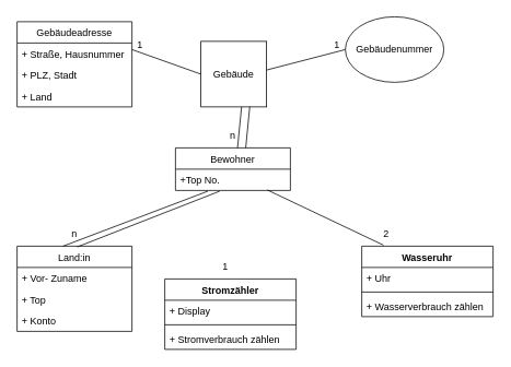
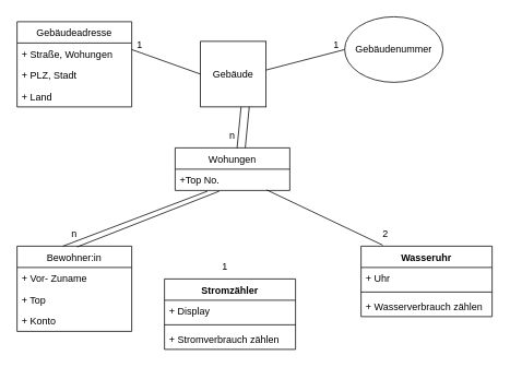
  <mxCell id="0" />
  <mxCell id="1" parent="0" />
  <mxCell id="2" value="" style="whiteSpace=wrap;html=1;aspect=fixed;" vertex="1" parent="1"><mxGeometry x="244" y="50" width="80" height="80" as="geometry" /></mxCell>
  <mxCell id="3" value="Gebäude" style="text;html=1;strokeColor=none;fillColor=none;align=center;verticalAlign=middle;whiteSpace=wrap;rounded=0;" vertex="1" parent="1"><mxGeometry x="254" y="75" width="60" height="30" as="geometry" /></mxCell>
  <mxCell id="4" value="Gebäudenummer" style="ellipse;whiteSpace=wrap;html=1;" vertex="1" parent="1"><mxGeometry x="420" y="20" width="120" height="80" as="geometry" /></mxCell>
  <mxCell id="5" value="" style="endArrow=none;html=1;rounded=0;entryX=0;entryY=0.5;entryDx=0;entryDy=0;" edge="1" parent="1" target="4"><mxGeometry width="50" height="50" relative="1" as="geometry"><mxPoint x="324" y="85" as="sourcePoint" /><mxPoint x="374" y="35" as="targetPoint" /></mxGeometry></mxCell>
  <mxCell id="6" value="" style="endArrow=none;html=1;rounded=0;exitX=0;exitY=0.5;exitDx=0;exitDy=0;entryX=1;entryY=0.5;entryDx=0;entryDy=0;" edge="1" parent="1" source="2"><mxGeometry width="50" height="50" relative="1" as="geometry"><mxPoint x="334" y="95" as="sourcePoint" /><mxPoint x="160" y="60" as="targetPoint" /></mxGeometry></mxCell>
  <mxCell id="7" value="1" style="text;html=1;strokeColor=none;fillColor=none;align=center;verticalAlign=middle;whiteSpace=wrap;rounded=0;" vertex="1" parent="1"><mxGeometry x="380" y="40" width="60" height="30" as="geometry" /></mxCell>
  <mxCell id="8" value="1" style="text;html=1;strokeColor=none;fillColor=none;align=center;verticalAlign=middle;whiteSpace=wrap;rounded=0;" vertex="1" parent="1"><mxGeometry x="140" y="40" width="60" height="30" as="geometry" /></mxCell>
  <mxCell id="9" value="Gebäudeadresse" style="swimlane;fontStyle=0;childLayout=stackLayout;horizontal=1;startSize=26;fillColor=none;horizontalStack=0;resizeParent=1;resizeParentMax=0;resizeLast=0;collapsible=1;marginBottom=0;" vertex="1" parent="1"><mxGeometry x="20" y="26" width="140" height="104" as="geometry" /></mxCell>
- <mxCell id="10" value="+ Straße, Hausnummer" style="text;strokeColor=none;fillColor=none;align=left;verticalAlign=top;spacingLeft=4;spacingRight=4;overflow=hidden;rotatable=0;points=[[0,0.5],[1,0.5]];portConstraint=eastwest;" vertex="1" parent="9"><mxGeometry y="26" width="140" height="26" as="geometry" /></mxCell>
+ <mxCell id="10" value="+ Straße, Wohungen" style="text;strokeColor=none;fillColor=none;align=left;verticalAlign=top;spacingLeft=4;spacingRight=4;overflow=hidden;rotatable=0;points=[[0,0.5],[1,0.5]];portConstraint=eastwest;" vertex="1" parent="9"><mxGeometry y="26" width="140" height="26" as="geometry" /></mxCell>
  <mxCell id="11" value="+ PLZ, Stadt" style="text;strokeColor=none;fillColor=none;align=left;verticalAlign=top;spacingLeft=4;spacingRight=4;overflow=hidden;rotatable=0;points=[[0,0.5],[1,0.5]];portConstraint=eastwest;" vertex="1" parent="9"><mxGeometry y="52" width="140" height="26" as="geometry" /></mxCell>
  <mxCell id="12" value="+ Land" style="text;strokeColor=none;fillColor=none;align=left;verticalAlign=top;spacingLeft=4;spacingRight=4;overflow=hidden;rotatable=0;points=[[0,0.5],[1,0.5]];portConstraint=eastwest;" vertex="1" parent="9"><mxGeometry y="78" width="140" height="26" as="geometry" /></mxCell>
- <mxCell id="13" value="Bewohner" style="swimlane;fontStyle=0;childLayout=stackLayout;horizontal=1;startSize=26;fillColor=none;horizontalStack=0;resizeParent=1;resizeParentMax=0;resizeLast=0;collapsible=1;marginBottom=0;" vertex="1" parent="1"><mxGeometry x="213" y="180" width="140" height="52" as="geometry" /></mxCell>
+ <mxCell id="13" value="Wohungen" style="swimlane;fontStyle=0;childLayout=stackLayout;horizontal=1;startSize=26;fillColor=none;horizontalStack=0;resizeParent=1;resizeParentMax=0;resizeLast=0;collapsible=1;marginBottom=0;" vertex="1" parent="1"><mxGeometry x="213" y="180" width="140" height="52" as="geometry" /></mxCell>
  <mxCell id="14" value="+Top No." style="text;strokeColor=none;fillColor=none;align=left;verticalAlign=top;spacingLeft=4;spacingRight=4;overflow=hidden;rotatable=0;points=[[0,0.5],[1,0.5]];portConstraint=eastwest;" vertex="1" parent="13"><mxGeometry y="26" width="140" height="26" as="geometry" /></mxCell>
  <mxCell id="15" value="" style="endArrow=none;html=1;rounded=0;entryX=0.54;entryY=0.005;entryDx=0;entryDy=0;exitX=0.619;exitY=1.001;exitDx=0;exitDy=0;entryPerimeter=0;exitPerimeter=0;" edge="1" parent="1" source="2" target="13"><mxGeometry width="50" height="50" relative="1" as="geometry"><mxPoint x="250" y="120" as="sourcePoint" /><mxPoint x="160" y="191" as="targetPoint" /></mxGeometry></mxCell>
  <mxCell id="16" value="n" style="text;html=1;strokeColor=none;fillColor=none;align=center;verticalAlign=middle;whiteSpace=wrap;rounded=0;" vertex="1" parent="1"><mxGeometry x="275" y="160" width="16" height="10" as="geometry" /></mxCell>
- <mxCell id="17" value="Land:in" style="swimlane;fontStyle=0;childLayout=stackLayout;horizontal=1;startSize=26;fillColor=none;horizontalStack=0;resizeParent=1;resizeParentMax=0;resizeLast=0;collapsible=1;marginBottom=0;" vertex="1" parent="1"><mxGeometry x="20" y="300" width="140" height="104" as="geometry" /></mxCell>
+ <mxCell id="17" value="Bewohner:in" style="swimlane;fontStyle=0;childLayout=stackLayout;horizontal=1;startSize=26;fillColor=none;horizontalStack=0;resizeParent=1;resizeParentMax=0;resizeLast=0;collapsible=1;marginBottom=0;" vertex="1" parent="1"><mxGeometry x="20" y="300" width="140" height="104" as="geometry" /></mxCell>
  <mxCell id="18" value="+ Vor- Zuname" style="text;strokeColor=none;fillColor=none;align=left;verticalAlign=top;spacingLeft=4;spacingRight=4;overflow=hidden;rotatable=0;points=[[0,0.5],[1,0.5]];portConstraint=eastwest;" vertex="1" parent="17"><mxGeometry y="26" width="140" height="26" as="geometry" /></mxCell>
  <mxCell id="19" value="+ Top" style="text;strokeColor=none;fillColor=none;align=left;verticalAlign=top;spacingLeft=4;spacingRight=4;overflow=hidden;rotatable=0;points=[[0,0.5],[1,0.5]];portConstraint=eastwest;" vertex="1" parent="17"><mxGeometry y="52" width="140" height="26" as="geometry" /></mxCell>
  <mxCell id="20" value="+ Konto" style="text;strokeColor=none;fillColor=none;align=left;verticalAlign=top;spacingLeft=4;spacingRight=4;overflow=hidden;rotatable=0;points=[[0,0.5],[1,0.5]];portConstraint=eastwest;" vertex="1" parent="17"><mxGeometry y="78" width="140" height="26" as="geometry" /></mxCell>
  <mxCell id="21" value="" style="endArrow=none;html=1;rounded=0;entryX=1;entryY=0.5;entryDx=0;entryDy=0;exitX=0.282;exitY=1.034;exitDx=0;exitDy=0;exitPerimeter=0;" edge="1" parent="1" source="14"><mxGeometry width="50" height="50" relative="1" as="geometry"><mxPoint x="250" y="230" as="sourcePoint" /><mxPoint x="76" y="300" as="targetPoint" /></mxGeometry></mxCell>
  <mxCell id="22" value="n" style="text;html=1;strokeColor=none;fillColor=none;align=center;verticalAlign=middle;whiteSpace=wrap;rounded=0;" vertex="1" parent="1"><mxGeometry x="60" y="270" width="60" height="30" as="geometry" /></mxCell>
  <mxCell id="23" value="Stromzähler" style="swimlane;fontStyle=1;align=center;verticalAlign=top;childLayout=stackLayout;horizontal=1;startSize=26;horizontalStack=0;resizeParent=1;resizeParentMax=0;resizeLast=0;collapsible=1;marginBottom=0;" vertex="1" parent="1"><mxGeometry x="200" y="340" width="160" height="86" as="geometry" /></mxCell>
  <mxCell id="24" value="+ Display" style="text;strokeColor=none;fillColor=none;align=left;verticalAlign=top;spacingLeft=4;spacingRight=4;overflow=hidden;rotatable=0;points=[[0,0.5],[1,0.5]];portConstraint=eastwest;" vertex="1" parent="23"><mxGeometry y="26" width="160" height="26" as="geometry" /></mxCell>
  <mxCell id="25" value="" style="line;strokeWidth=1;fillColor=none;align=left;verticalAlign=middle;spacingTop=-1;spacingLeft=3;spacingRight=3;rotatable=0;labelPosition=right;points=[];portConstraint=eastwest;" vertex="1" parent="23"><mxGeometry y="52" width="160" height="8" as="geometry" /></mxCell>
  <mxCell id="26" value="+ Stromverbrauch zählen" style="text;strokeColor=none;fillColor=none;align=left;verticalAlign=top;spacingLeft=4;spacingRight=4;overflow=hidden;rotatable=0;points=[[0,0.5],[1,0.5]];portConstraint=eastwest;" vertex="1" parent="23"><mxGeometry y="60" width="160" height="26" as="geometry" /></mxCell>
  <mxCell id="27" value="1" style="text;html=1;strokeColor=none;fillColor=none;align=center;verticalAlign=middle;whiteSpace=wrap;rounded=0;" vertex="1" parent="1"><mxGeometry x="264" y="320" width="20" height="10" as="geometry" /></mxCell>
  <mxCell id="28" value="Wasseruhr" style="swimlane;fontStyle=1;align=center;verticalAlign=top;childLayout=stackLayout;horizontal=1;startSize=26;horizontalStack=0;resizeParent=1;resizeParentMax=0;resizeLast=0;collapsible=1;marginBottom=0;" vertex="1" parent="1"><mxGeometry x="440" y="300" width="160" height="86" as="geometry" /></mxCell>
  <mxCell id="29" value="+ Uhr" style="text;strokeColor=none;fillColor=none;align=left;verticalAlign=top;spacingLeft=4;spacingRight=4;overflow=hidden;rotatable=0;points=[[0,0.5],[1,0.5]];portConstraint=eastwest;" vertex="1" parent="28"><mxGeometry y="26" width="160" height="26" as="geometry" /></mxCell>
  <mxCell id="30" value="" style="line;strokeWidth=1;fillColor=none;align=left;verticalAlign=middle;spacingTop=-1;spacingLeft=3;spacingRight=3;rotatable=0;labelPosition=right;points=[];portConstraint=eastwest;" vertex="1" parent="28"><mxGeometry y="52" width="160" height="8" as="geometry" /></mxCell>
  <mxCell id="31" value="+ Wasserverbrauch zählen" style="text;strokeColor=none;fillColor=none;align=left;verticalAlign=top;spacingLeft=4;spacingRight=4;overflow=hidden;rotatable=0;points=[[0,0.5],[1,0.5]];portConstraint=eastwest;" vertex="1" parent="28"><mxGeometry y="60" width="160" height="26" as="geometry" /></mxCell>
  <mxCell id="32" value="" style="endArrow=none;html=1;rounded=0;entryX=0.165;entryY=-0.015;entryDx=0;entryDy=0;exitX=0.799;exitY=0.976;exitDx=0;exitDy=0;exitPerimeter=0;entryPerimeter=0;" edge="1" parent="1" source="14" target="28"><mxGeometry width="50" height="50" relative="1" as="geometry"><mxPoint x="297.62" y="241.09" as="sourcePoint" /><mxPoint x="290" y="350" as="targetPoint" /></mxGeometry></mxCell>
  <mxCell id="33" value="2" style="text;html=1;strokeColor=none;fillColor=none;align=center;verticalAlign=middle;whiteSpace=wrap;rounded=0;" vertex="1" parent="1"><mxGeometry x="460" y="280" width="20" height="10" as="geometry" /></mxCell>
  <mxCell id="34" value="" style="endArrow=none;html=1;rounded=0;exitX=0.523;exitY=0.009;exitDx=0;exitDy=0;exitPerimeter=0;entryX=0.385;entryY=1.034;entryDx=0;entryDy=0;entryPerimeter=0;" edge="1" parent="1" source="17" target="14"><mxGeometry width="50" height="50" relative="1" as="geometry"><mxPoint x="200" y="300" as="sourcePoint" /><mxPoint x="250" y="250" as="targetPoint" /></mxGeometry></mxCell>
  <mxCell id="35" value="" style="endArrow=none;html=1;rounded=0;entryX=0.54;entryY=0.005;entryDx=0;entryDy=0;exitX=0.619;exitY=1.001;exitDx=0;exitDy=0;entryPerimeter=0;exitPerimeter=0;" edge="1" parent="1"><mxGeometry width="50" height="50" relative="1" as="geometry"><mxPoint x="303.52" y="129.82" as="sourcePoint" /><mxPoint x="298.6" y="180" as="targetPoint" /></mxGeometry></mxCell>
